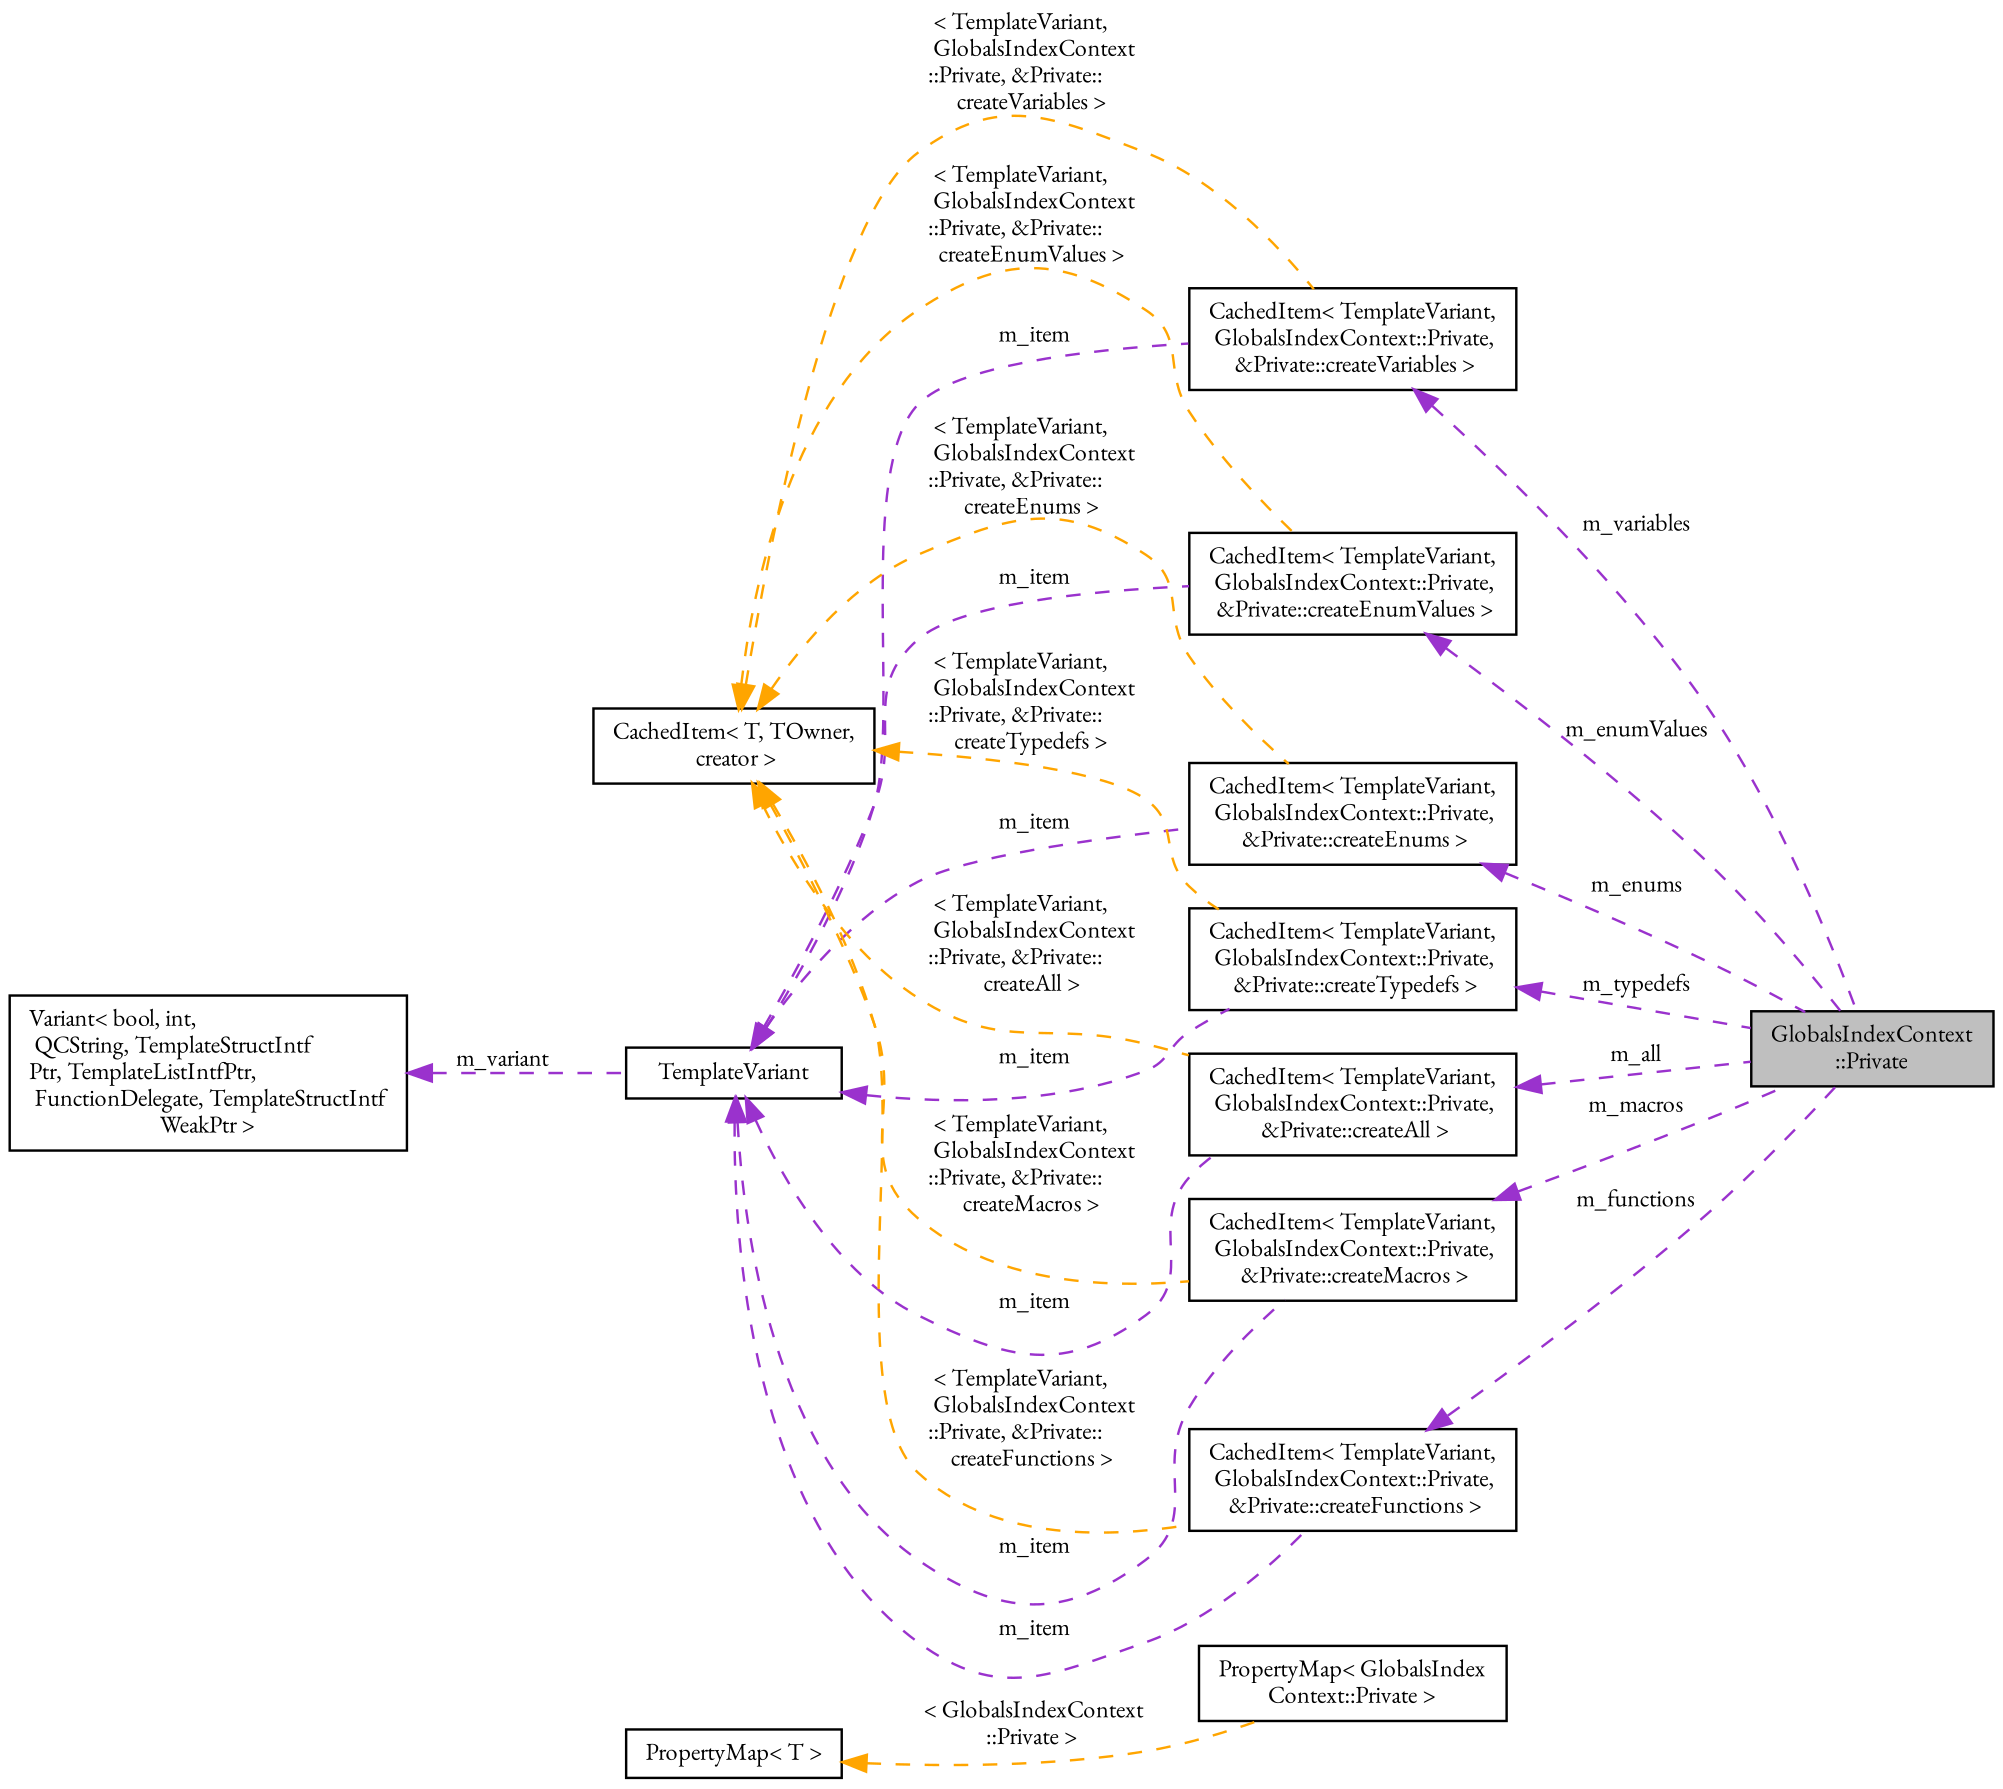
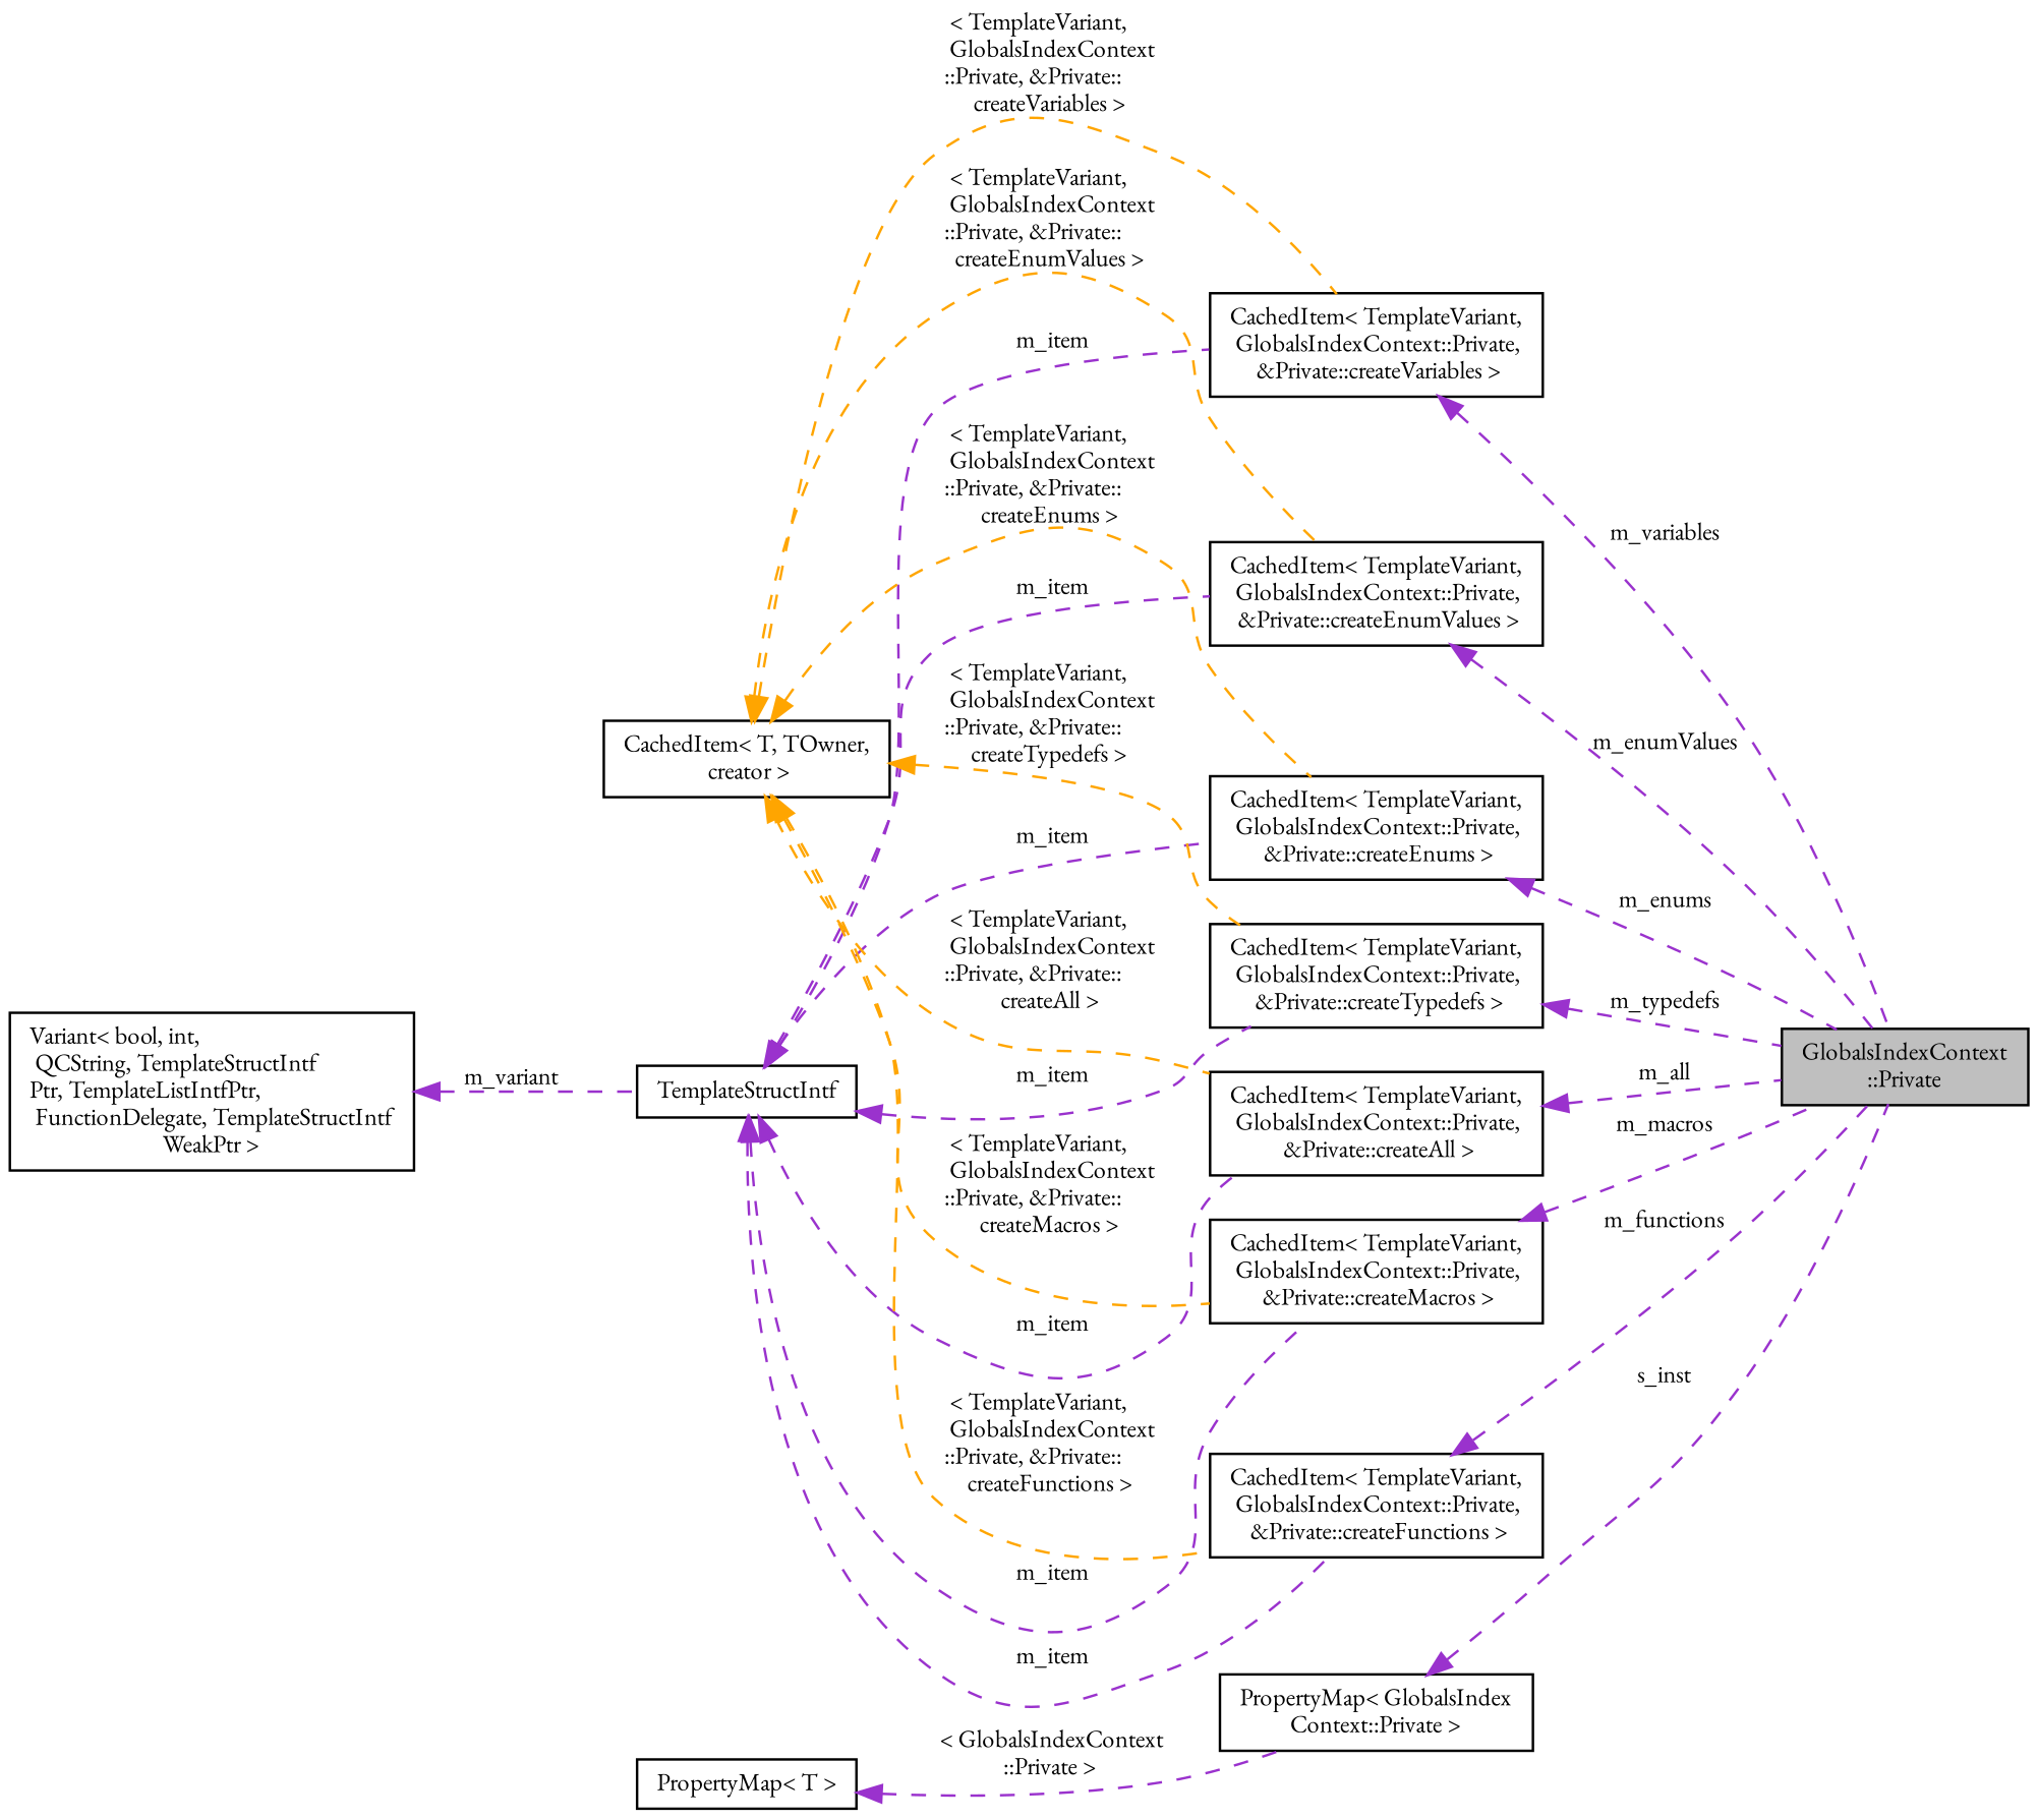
  digraph {
    fontname="EB Garamond"
    rankdir=LR
    node [color=black fillcolor=white fontname="EB Garamond" fontsize=10 shape=record style=filled]
    edge [color=darkorchid3 dir=back fontname="EB Garamond" fontsize=10 labelfontname=Helvetica labelfontsize=10 style=dashed]
    n1 [fillcolor=grey75 fontcolor=black height=0.2 label="GlobalsIndexContext\l::Private" width=0.4]
    n2 [height=0.2 label="CachedItem\< TemplateVariant,\l GlobalsIndexContext::Private,\l &Private::createFunctions \>" width=0.4]
-   n3 [height=0.2 label=TemplateVariant width=0.4]
+   n3 [height=0.2 label=TemplateStructIntf width=0.4]
    n4 [height=0.2 label="CachedItem\< TemplateVariant,\l GlobalsIndexContext::Private,\l &Private::createTypedefs \>" width=0.4]
    n5 [height=0.2 label="CachedItem\< TemplateVariant,\l GlobalsIndexContext::Private,\l &Private::createVariables \>" width=0.4]
    n6 [height=0.2 label="CachedItem\< TemplateVariant,\l GlobalsIndexContext::Private,\l &Private::createAll \>" width=0.4]
    n7 [height=0.2 label="CachedItem\< TemplateVariant,\l GlobalsIndexContext::Private,\l &Private::createEnums \>" width=0.4]
    n8 [height=0.2 label="CachedItem\< TemplateVariant,\l GlobalsIndexContext::Private,\l &Private::createMacros \>" width=0.4]
    n9 [height=0.2 label="CachedItem\< TemplateVariant,\l GlobalsIndexContext::Private,\l &Private::createEnumValues \>" width=0.4]
    n10 [height=0.2 label="Variant\< bool, int,\l QCString, TemplateStructIntf\lPtr, TemplateListIntfPtr,\l FunctionDelegate, TemplateStructIntf\lWeakPtr \>" width=0.4]
    n11 [height=0.2 label="CachedItem\< T, TOwner,\l creator \>" width=0.4]
    n12 [height=0.2 label="PropertyMap\< GlobalsIndex\lContext::Private \>" width=0.4]
    n13 [height=0.2 label="PropertyMap\< T \>" width=0.4]
    n2 -> n1 [label=" m_functions"]
    n3 -> n2 [label=" m_item"]
    n3 -> n4 [label=" m_item"]
    n3 -> n5 [label=" m_item"]
    n3 -> n6 [label=" m_item"]
    n3 -> n7 [label=" m_item"]
    n3 -> n8 [label=" m_item"]
    n3 -> n9 [label=" m_item"]
    n4 -> n1 [label=" m_typedefs"]
    n5 -> n1 [label=" m_variables"]
    n6 -> n1 [label=" m_all"]
    n7 -> n1 [label=" m_enums"]
    n8 -> n1 [label=" m_macros"]
    n9 -> n1 [label=" m_enumValues"]
    n10 -> n3 [label=" m_variant"]
    n11 -> n2 [color=orange label=" \< TemplateVariant,\l GlobalsIndexContext\l::Private, &Private::\lcreateFunctions \>"]
    n11 -> n4 [color=orange label=" \< TemplateVariant,\l GlobalsIndexContext\l::Private, &Private::\lcreateTypedefs \>"]
    n11 -> n5 [color=orange label=" \< TemplateVariant,\l GlobalsIndexContext\l::Private, &Private::\lcreateVariables \>"]
    n11 -> n6 [color=orange label=" \< TemplateVariant,\l GlobalsIndexContext\l::Private, &Private::\lcreateAll \>"]
    n11 -> n7 [color=orange label=" \< TemplateVariant,\l GlobalsIndexContext\l::Private, &Private::\lcreateEnums \>"]
    n11 -> n8 [color=orange label=" \< TemplateVariant,\l GlobalsIndexContext\l::Private, &Private::\lcreateMacros \>"]
    n11 -> n9 [color=orange label=" \< TemplateVariant,\l GlobalsIndexContext\l::Private, &Private::\lcreateEnumValues \>"]
-   n13 -> n12 [color=orange label=" \< GlobalsIndexContext\l::Private \>"]
+   n12 -> n1 [label=" s_inst"]
+   n13 -> n12 [label=" \< GlobalsIndexContext\l::Private \>"]
  }
